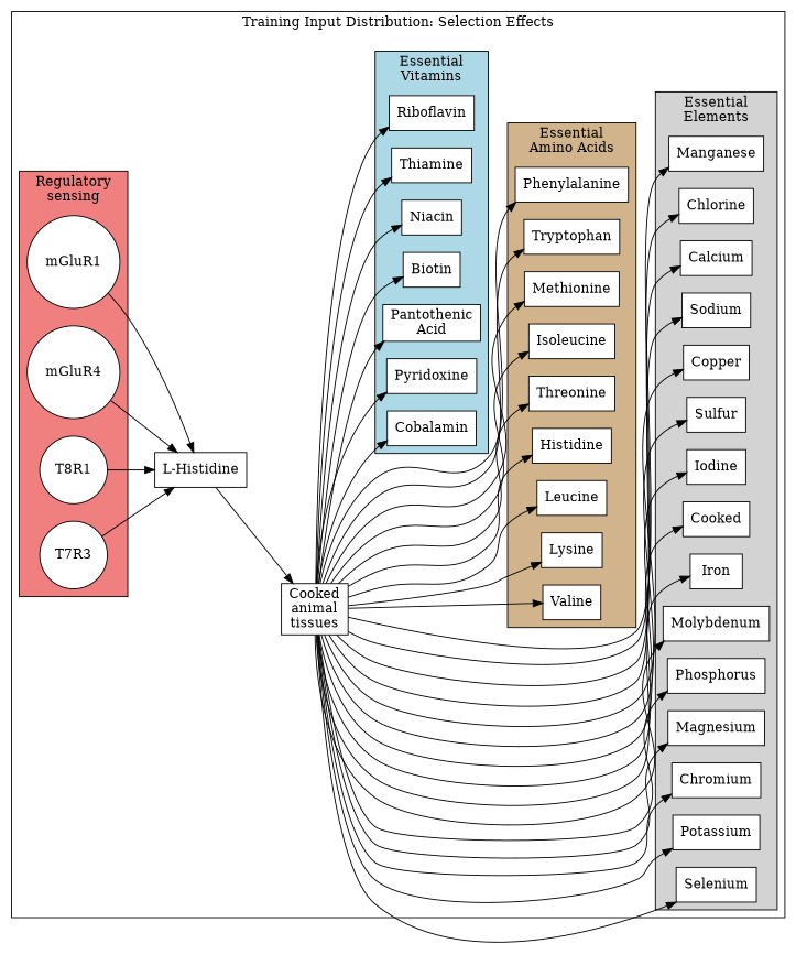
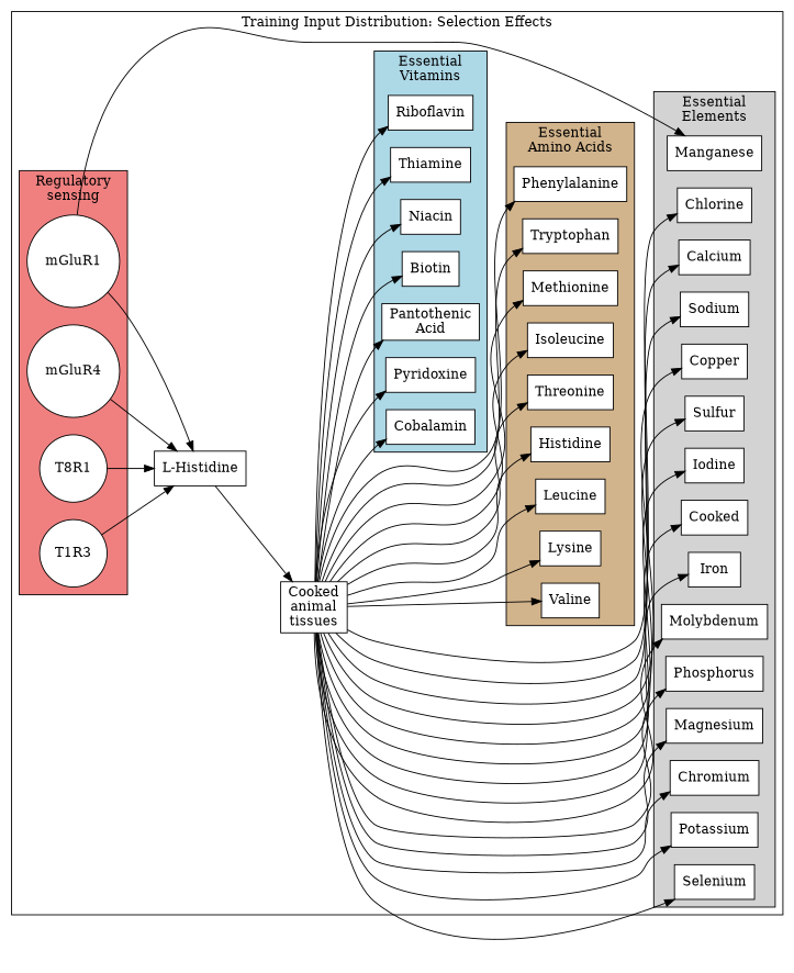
  digraph {
    newrank=true
    rankdir=LR
    node [fillcolor=white shape=box style=filled]
    edge [minlen=3]
    n1 [label=T8R1 shape=circle]
-   T1R3 [shape=circle label=T7R3]
+   T1R3 [shape=circle]
    mGluR1 [shape=circle]
    mGluR4 [shape=circle]
    Iron
    n6 [label=Cooked]
    Iodine
    Sulfur
    Copper
    Sodium
    Calcium
    Chlorine
    Selenium
    Potassium
    Chromium
    Manganese
    Magnesium
    Phosphorus
    Molybdenum
    Valine
    Lysine
    Leucine
    Histidine
    Threonine
    Isoleucine
    Methionine
    Tryptophan
    Phenylalanine
    "Pantothenic\nAcid"
    Pyridoxine
    Cobalamin
    Riboflavin
    Thiamine
    Niacin
    Biotin
    n36 [label="L-Histidine"]
    "Cooked\nanimal\ntissues"
    subgraph cluster_1 {
      label="Training Input Distribution: Selection Effects"
      n36
      "Cooked\nanimal\ntissues"
      subgraph cluster_2 {
        fillcolor=lightcoral
        label="Regulatory\nsensing"
        style=filled
        n1
        T1R3
        mGluR1
        mGluR4
      }
      subgraph cluster_3 {
        fillcolor=lightgrey
        label="Essential\nElements"
        style=filled
        Iron
        n6
        Iodine
        Sulfur
        Copper
        Sodium
        Calcium
        Chlorine
        Selenium
        Potassium
        Chromium
        Manganese
        Magnesium
        Phosphorus
        Molybdenum
      }
      subgraph cluster_4 {
        fillcolor=tan
        label="Essential\nAmino Acids"
        style=filled
        Valine
        Lysine
        Leucine
        Histidine
        Threonine
        Isoleucine
        Methionine
        Tryptophan
        Phenylalanine
      }
      subgraph cluster_5 {
        fillcolor=lightblue
        label="Essential\nVitamins"
        style=filled
        "Pantothenic\nAcid"
        Pyridoxine
        Cobalamin
        Riboflavin
        Thiamine
        Niacin
        Biotin
      }
    }
    n1 -> n36 [minlen=""]
    T1R3 -> n36 [minlen=""]
    mGluR1 -> n36 [minlen=""]
    mGluR4 -> n36 [minlen=""]
    n36 -> "Cooked\nanimal\ntissues" [minlen=""]
    "Cooked\nanimal\ntissues" -> Iron
    "Cooked\nanimal\ntissues" -> n6
    "Cooked\nanimal\ntissues" -> Iodine
    "Cooked\nanimal\ntissues" -> Sulfur
    "Cooked\nanimal\ntissues" -> Copper
    "Cooked\nanimal\ntissues" -> Sodium
    "Cooked\nanimal\ntissues" -> Calcium
    "Cooked\nanimal\ntissues" -> Chlorine
    "Cooked\nanimal\ntissues" -> Selenium
    "Cooked\nanimal\ntissues" -> Potassium
    "Cooked\nanimal\ntissues" -> Chromium
-   "Cooked\nanimal\ntissues" -> Manganese
+   mGluR1 -> Manganese
    "Cooked\nanimal\ntissues" -> Magnesium
    "Cooked\nanimal\ntissues" -> Phosphorus
    "Cooked\nanimal\ntissues" -> Molybdenum
    "Cooked\nanimal\ntissues" -> Valine [minlen=2]
    "Cooked\nanimal\ntissues" -> Lysine [minlen=2]
    "Cooked\nanimal\ntissues" -> Leucine [minlen=2]
    "Cooked\nanimal\ntissues" -> Histidine [minlen=2]
    "Cooked\nanimal\ntissues" -> Threonine [minlen=2]
    "Cooked\nanimal\ntissues" -> Isoleucine [minlen=2]
    "Cooked\nanimal\ntissues" -> Methionine [minlen=2]
    "Cooked\nanimal\ntissues" -> Tryptophan [minlen=2]
    "Cooked\nanimal\ntissues" -> Phenylalanine [minlen=2]
    "Cooked\nanimal\ntissues" -> "Pantothenic\nAcid" [minlen=1]
    "Cooked\nanimal\ntissues" -> Pyridoxine [minlen=1]
    "Cooked\nanimal\ntissues" -> Cobalamin [minlen=1]
    "Cooked\nanimal\ntissues" -> Riboflavin [minlen=1]
    "Cooked\nanimal\ntissues" -> Thiamine [minlen=1]
    "Cooked\nanimal\ntissues" -> Niacin [minlen=1]
    "Cooked\nanimal\ntissues" -> Biotin [minlen=1]
  }
